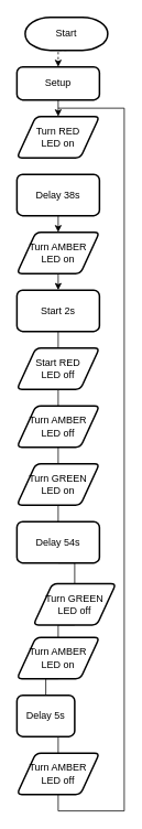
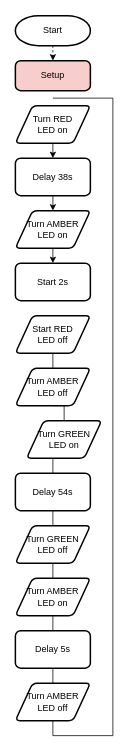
  <mxCell id="0" />
  <mxCell id="1" parent="0" />
  <mxCell id="2" style="edgeStyle=orthogonalEdgeStyle;rounded=0;orthogonalLoop=1;jettySize=auto;html=1;exitX=0.5;exitY=1;exitDx=0;exitDy=0;exitPerimeter=0;entryX=0.5;entryY=0;entryDx=0;entryDy=0;dashed=1;" edge="1" parent="1" source="3" target="5"><mxGeometry relative="1" as="geometry" /></mxCell>
- <mxCell id="3" value="Start" style="strokeWidth=2;html=1;shape=mxgraph.flowchart.terminator;whiteSpace=wrap;" vertex="1" parent="1"><mxGeometry x="30" y="20" width="100" height="40" as="geometry" /></mxCell>
- <mxCell id="4" style="edgeStyle=orthogonalEdgeStyle;rounded=0;orthogonalLoop=1;jettySize=auto;html=1;exitX=0.5;exitY=1;exitDx=0;exitDy=0;entryX=0.5;entryY=0;entryDx=0;entryDy=0;" edge="1" parent="1" source="5" target="7"><mxGeometry relative="1" as="geometry" /></mxCell>
- <mxCell id="5" value="Setup" style="rounded=1;whiteSpace=wrap;html=1;absoluteArcSize=1;arcSize=14;strokeWidth=2;" vertex="1" parent="1"><mxGeometry x="20" y="80" width="100" height="40" as="geometry" /></mxCell>
+ <mxCell id="3" value="Start" style="strokeWidth=2;html=1;shape=mxgraph.flowchart.terminator;whiteSpace=wrap;" vertex="1" parent="1"><mxGeometry x="20" y="20" width="100" height="40" as="geometry" /></mxCell>
+ <mxCell id="5" value="Setup" style="rounded=1;whiteSpace=wrap;html=1;absoluteArcSize=1;arcSize=14;strokeWidth=2;fillColor=#f8cecc;" vertex="1" parent="1"><mxGeometry x="20" y="80" width="100" height="40" as="geometry" /></mxCell>
+ <mxCell id="6" style="edgeStyle=orthogonalEdgeStyle;rounded=0;orthogonalLoop=1;jettySize=auto;html=1;exitX=0.5;exitY=1;exitDx=0;exitDy=0;entryX=0.5;entryY=0;entryDx=0;entryDy=0;" edge="1" parent="1" source="7" target="13"><mxGeometry relative="1" as="geometry" /></mxCell>
  <mxCell id="7" value="Turn RED&lt;br&gt;LED&amp;nbsp;on" style="shape=parallelogram;html=1;strokeWidth=2;perimeter=parallelogramPerimeter;whiteSpace=wrap;rounded=1;arcSize=12;size=0.23;" vertex="1" parent="1"><mxGeometry x="20" y="140" width="100" height="50" as="geometry" /></mxCell>
  <mxCell id="8" style="edgeStyle=orthogonalEdgeStyle;rounded=0;orthogonalLoop=1;jettySize=auto;html=1;exitX=0.5;exitY=1;exitDx=0;exitDy=0;entryX=0.5;entryY=0;entryDx=0;entryDy=0;" edge="1" parent="1" source="9" target="11"><mxGeometry relative="1" as="geometry" /></mxCell>
  <mxCell id="9" value="Turn AMBER&lt;br&gt;LED on" style="shape=parallelogram;html=1;strokeWidth=2;perimeter=parallelogramPerimeter;whiteSpace=wrap;rounded=1;arcSize=12;size=0.23;" vertex="1" parent="1"><mxGeometry x="20" y="280" width="100" height="50" as="geometry" /></mxCell>
- <mxCell id="10" style="edgeStyle=orthogonalEdgeStyle;rounded=0;orthogonalLoop=1;jettySize=auto;html=1;exitX=0.5;exitY=1;exitDx=0;exitDy=0;entryX=0.5;entryY=0;entryDx=0;entryDy=0;endArrow=none;endFill=0;" edge="1" parent="1" source="11" target="15"><mxGeometry relative="1" as="geometry" /></mxCell>
  <mxCell id="11" value="Start 2s" style="rounded=1;whiteSpace=wrap;html=1;absoluteArcSize=1;arcSize=14;strokeWidth=2;" vertex="1" parent="1"><mxGeometry x="20" y="350" width="100" height="50" as="geometry" /></mxCell>
  <mxCell id="12" style="edgeStyle=orthogonalEdgeStyle;rounded=0;orthogonalLoop=1;jettySize=auto;html=1;exitX=0.5;exitY=1;exitDx=0;exitDy=0;entryX=0.5;entryY=0;entryDx=0;entryDy=0;" edge="1" parent="1" source="13" target="9"><mxGeometry relative="1" as="geometry" /></mxCell>
  <mxCell id="13" value="Delay 38s" style="rounded=1;whiteSpace=wrap;html=1;absoluteArcSize=1;arcSize=14;strokeWidth=2;" vertex="1" parent="1"><mxGeometry x="20" y="210" width="100" height="50" as="geometry" /></mxCell>
  <mxCell id="14" style="edgeStyle=orthogonalEdgeStyle;rounded=0;orthogonalLoop=1;jettySize=auto;html=1;exitX=0.5;exitY=1;exitDx=0;exitDy=0;entryX=0.5;entryY=0;entryDx=0;entryDy=0;endArrow=none;endFill=0;" edge="1" parent="1" source="15" target="17"><mxGeometry relative="1" as="geometry" /></mxCell>
  <mxCell id="15" value="Start RED&lt;br&gt;LED off" style="shape=parallelogram;html=1;strokeWidth=2;perimeter=parallelogramPerimeter;whiteSpace=wrap;rounded=1;arcSize=12;size=0.23;" vertex="1" parent="1"><mxGeometry x="20" y="420" width="100" height="50" as="geometry" /></mxCell>
  <mxCell id="16" style="edgeStyle=orthogonalEdgeStyle;rounded=0;orthogonalLoop=1;jettySize=auto;html=1;exitX=0.5;exitY=1;exitDx=0;exitDy=0;entryX=0.5;entryY=0;entryDx=0;entryDy=0;endArrow=none;endFill=0;" edge="1" parent="1" source="17" target="19"><mxGeometry relative="1" as="geometry" /></mxCell>
  <mxCell id="17" value="Turn AMBER&lt;br&gt;LED off" style="shape=parallelogram;html=1;strokeWidth=2;perimeter=parallelogramPerimeter;whiteSpace=wrap;rounded=1;arcSize=12;size=0.23;" vertex="1" parent="1"><mxGeometry x="20" y="490" width="100" height="50" as="geometry" /></mxCell>
  <mxCell id="18" style="edgeStyle=orthogonalEdgeStyle;rounded=0;orthogonalLoop=1;jettySize=auto;html=1;exitX=0.5;exitY=1;exitDx=0;exitDy=0;entryX=0.5;entryY=0;entryDx=0;entryDy=0;endArrow=none;endFill=0;" edge="1" parent="1" source="19" target="21"><mxGeometry relative="1" as="geometry" /></mxCell>
- <mxCell id="19" value="Turn GREEN&lt;br&gt;LED&amp;nbsp;on" style="shape=parallelogram;html=1;strokeWidth=2;perimeter=parallelogramPerimeter;whiteSpace=wrap;rounded=1;arcSize=12;size=0.23;" vertex="1" parent="1"><mxGeometry x="20" y="560" width="100" height="50" as="geometry" /></mxCell>
+ <mxCell id="19" value="Turn GREEN&lt;br&gt;LED&amp;nbsp;on" style="shape=parallelogram;html=1;strokeWidth=2;perimeter=parallelogramPerimeter;whiteSpace=wrap;rounded=1;arcSize=12;size=0.23;" vertex="1" parent="1"><mxGeometry x="35" y="560" width="100" height="50" as="geometry" /></mxCell>
  <mxCell id="20" style="edgeStyle=orthogonalEdgeStyle;rounded=0;orthogonalLoop=1;jettySize=auto;html=1;exitX=0.5;exitY=1;exitDx=0;exitDy=0;entryX=0.5;entryY=0;entryDx=0;entryDy=0;endArrow=none;endFill=0;" edge="1" parent="1" source="21" target="23"><mxGeometry relative="1" as="geometry" /></mxCell>
  <mxCell id="21" value="Delay 54s" style="rounded=1;whiteSpace=wrap;html=1;absoluteArcSize=1;arcSize=14;strokeWidth=2;" vertex="1" parent="1"><mxGeometry x="20" y="630" width="100" height="50" as="geometry" /></mxCell>
  <mxCell id="22" style="edgeStyle=orthogonalEdgeStyle;rounded=0;orthogonalLoop=1;jettySize=auto;html=1;exitX=0.5;exitY=1;exitDx=0;exitDy=0;entryX=0.5;entryY=0;entryDx=0;entryDy=0;endArrow=none;endFill=0;" edge="1" parent="1" source="23" target="25"><mxGeometry relative="1" as="geometry" /></mxCell>
- <mxCell id="23" value="Turn GREEN&lt;br&gt;LED&amp;nbsp;off" style="shape=parallelogram;html=1;strokeWidth=2;perimeter=parallelogramPerimeter;whiteSpace=wrap;rounded=1;arcSize=12;size=0.23;" vertex="1" parent="1"><mxGeometry x="40" y="705" width="100" height="50" as="geometry" /></mxCell>
+ <mxCell id="23" value="Turn GREEN&lt;br&gt;LED&amp;nbsp;off" style="shape=parallelogram;html=1;strokeWidth=2;perimeter=parallelogramPerimeter;whiteSpace=wrap;rounded=1;arcSize=12;size=0.23;" vertex="1" parent="1"><mxGeometry x="20" y="700" width="100" height="50" as="geometry" /></mxCell>
  <mxCell id="24" style="edgeStyle=orthogonalEdgeStyle;rounded=0;orthogonalLoop=1;jettySize=auto;html=1;exitX=0.5;exitY=1;exitDx=0;exitDy=0;entryX=0.5;entryY=0;entryDx=0;entryDy=0;endArrow=none;endFill=0;" edge="1" parent="1" source="25" target="27"><mxGeometry relative="1" as="geometry" /></mxCell>
  <mxCell id="25" value="Turn AMBER&lt;br&gt;LED&amp;nbsp;on" style="shape=parallelogram;html=1;strokeWidth=2;perimeter=parallelogramPerimeter;whiteSpace=wrap;rounded=1;arcSize=12;size=0.23;" vertex="1" parent="1"><mxGeometry x="20" y="770" width="100" height="50" as="geometry" /></mxCell>
  <mxCell id="26" style="edgeStyle=orthogonalEdgeStyle;rounded=0;orthogonalLoop=1;jettySize=auto;html=1;exitX=0.5;exitY=1;exitDx=0;exitDy=0;entryX=0.5;entryY=0;entryDx=0;entryDy=0;endArrow=none;endFill=0;" edge="1" parent="1" source="27" target="29"><mxGeometry relative="1" as="geometry" /></mxCell>
- <mxCell id="27" value="Delay 5s" style="rounded=1;whiteSpace=wrap;html=1;absoluteArcSize=1;arcSize=14;strokeWidth=2;" vertex="1" parent="1"><mxGeometry x="20" y="840" width="70" height="50" as="geometry" /></mxCell>
+ <mxCell id="27" value="Delay 5s" style="rounded=1;whiteSpace=wrap;html=1;absoluteArcSize=1;arcSize=14;strokeWidth=2;" vertex="1" parent="1"><mxGeometry x="20" y="840" width="100" height="50" as="geometry" /></mxCell>
  <mxCell id="28" style="edgeStyle=orthogonalEdgeStyle;rounded=0;orthogonalLoop=1;jettySize=auto;html=1;exitX=0.5;exitY=1;exitDx=0;exitDy=0;endArrow=none;endFill=0;" edge="1" parent="1" source="29"><mxGeometry relative="1" as="geometry"><mxPoint x="70" y="130" as="targetPoint" /><Array as="points"><mxPoint x="70" y="980" /><mxPoint x="150" y="980" /><mxPoint x="150" y="130" /></Array></mxGeometry></mxCell>
  <mxCell id="29" value="Turn AMBER&lt;br&gt;LED&amp;nbsp;off" style="shape=parallelogram;html=1;strokeWidth=2;perimeter=parallelogramPerimeter;whiteSpace=wrap;rounded=1;arcSize=12;size=0.23;" vertex="1" parent="1"><mxGeometry x="20" y="910" width="100" height="50" as="geometry" /></mxCell>
